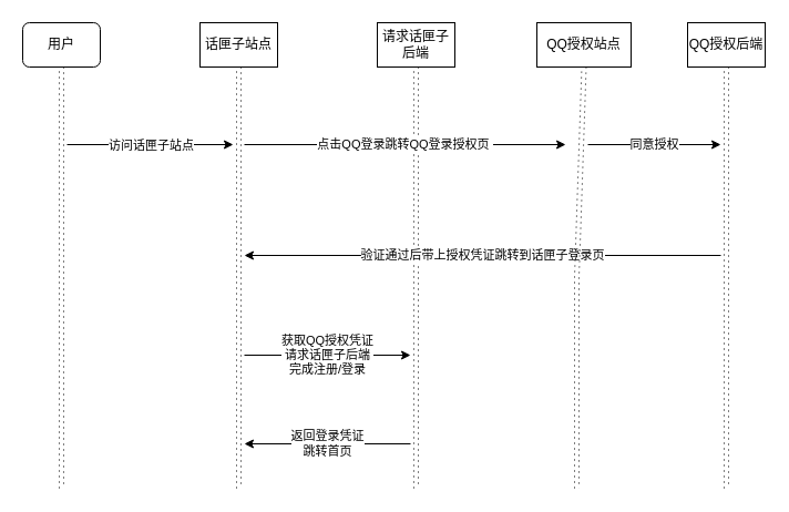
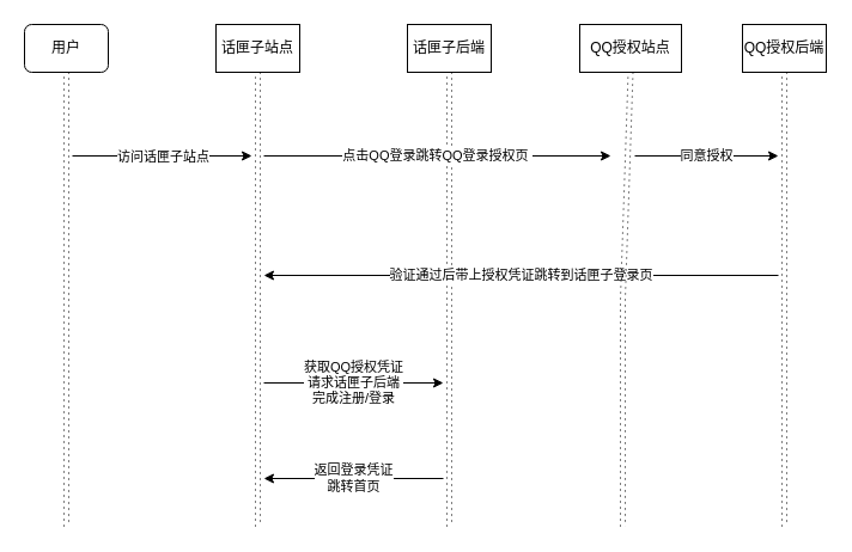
  <mxCell id="0" />
  <mxCell id="1" parent="0" />
  <mxCell id="2" style="edgeStyle=none;shape=link;html=1;exitX=0.5;exitY=1;exitDx=0;exitDy=0;dashed=1;dashPattern=1 4;" edge="1" parent="1" source="3"><mxGeometry relative="1" as="geometry"><mxPoint x="375" y="440" as="targetPoint" /></mxGeometry></mxCell>
- <mxCell id="3" value="请求话匣子后端" style="rounded=0;whiteSpace=wrap;html=1;" vertex="1" parent="1"><mxGeometry x="340" y="20" width="70" height="40" as="geometry" /></mxCell>
+ <mxCell id="3" value="话匣子后端" style="rounded=0;whiteSpace=wrap;html=1;" vertex="1" parent="1"><mxGeometry x="340" y="20" width="70" height="40" as="geometry" /></mxCell>
  <mxCell id="4" style="edgeStyle=none;shape=link;html=1;exitX=0.5;exitY=1;exitDx=0;exitDy=0;dashed=1;dashPattern=1 4;" edge="1" parent="1" source="5"><mxGeometry relative="1" as="geometry"><mxPoint x="215" y="440" as="targetPoint" /></mxGeometry></mxCell>
  <mxCell id="5" value="话匣子站点" style="rounded=0;whiteSpace=wrap;html=1;" vertex="1" parent="1"><mxGeometry x="180" y="20" width="70" height="40" as="geometry" /></mxCell>
  <mxCell id="6" value="QQ授权站点" style="rounded=0;whiteSpace=wrap;html=1;" vertex="1" parent="1"><mxGeometry x="484" y="20" width="85" height="40" as="geometry" /></mxCell>
  <mxCell id="7" style="edgeStyle=none;shape=link;html=1;exitX=0.5;exitY=1;exitDx=0;exitDy=0;dashed=1;dashPattern=1 4;" edge="1" parent="1" source="8"><mxGeometry relative="1" as="geometry"><mxPoint x="655" y="440" as="targetPoint" /></mxGeometry></mxCell>
  <mxCell id="8" value="QQ授权后端" style="rounded=0;whiteSpace=wrap;html=1;" vertex="1" parent="1"><mxGeometry x="620" y="20" width="70" height="40" as="geometry" /></mxCell>
  <mxCell id="9" style="edgeStyle=none;html=1;exitX=0.5;exitY=1;exitDx=0;exitDy=0;shape=link;dashed=1;dashPattern=1 4;" edge="1" parent="1" source="10"><mxGeometry relative="1" as="geometry"><mxPoint x="55" y="440" as="targetPoint" /></mxGeometry></mxCell>
  <mxCell id="10" value="用户" style="whiteSpace=wrap;html=1;rounded=1;" vertex="1" parent="1"><mxGeometry x="20" y="20" width="70" height="40" as="geometry" /></mxCell>
  <mxCell id="11" value="" style="endArrow=classic;html=1;" edge="1" parent="1"><mxGeometry relative="1" as="geometry"><mxPoint x="60" y="130" as="sourcePoint" /><mxPoint x="210" y="130" as="targetPoint" /></mxGeometry></mxCell>
  <mxCell id="12" value="访问话匣子站点" style="edgeLabel;resizable=0;html=1;align=center;verticalAlign=middle;" connectable="0" vertex="1" parent="11"><mxGeometry relative="1" as="geometry" /></mxCell>
  <mxCell id="13" value="点击QQ登录跳转QQ登录授权页&amp;nbsp;" style="edgeStyle=none;orthogonalLoop=1;jettySize=auto;html=1;" edge="1" parent="1"><mxGeometry width="100" relative="1" as="geometry"><mxPoint x="220" y="130" as="sourcePoint" /><mxPoint x="510" y="130" as="targetPoint" /><Array as="points" /></mxGeometry></mxCell>
  <mxCell id="14" value="同意授权" style="edgeStyle=none;orthogonalLoop=1;jettySize=auto;html=1;" edge="1" parent="1"><mxGeometry width="100" relative="1" as="geometry"><mxPoint x="530" y="130" as="sourcePoint" /><mxPoint x="650" y="130" as="targetPoint" /><Array as="points" /></mxGeometry></mxCell>
  <mxCell id="15" value="验证通过后带上授权凭证跳转到话匣子登录页" style="edgeStyle=none;orthogonalLoop=1;jettySize=auto;html=1;" edge="1" parent="1"><mxGeometry width="100" relative="1" as="geometry"><mxPoint x="650" y="230" as="sourcePoint" /><mxPoint x="220" y="230" as="targetPoint" /><Array as="points" /></mxGeometry></mxCell>
  <mxCell id="16" value="获取QQ授权凭证&lt;br&gt;请求话匣子后端&lt;br&gt;完成注册/登录" style="edgeStyle=none;orthogonalLoop=1;jettySize=auto;html=1;" edge="1" parent="1"><mxGeometry width="100" relative="1" as="geometry"><mxPoint x="220" y="320" as="sourcePoint" /><mxPoint x="370" y="320" as="targetPoint" /><Array as="points" /></mxGeometry></mxCell>
  <mxCell id="17" value="返回登录凭证&lt;br&gt;跳转首页" style="edgeStyle=none;orthogonalLoop=1;jettySize=auto;html=1;" edge="1" parent="1"><mxGeometry width="100" relative="1" as="geometry"><mxPoint x="370" y="400" as="sourcePoint" /><mxPoint x="220" y="400" as="targetPoint" /><Array as="points" /></mxGeometry></mxCell>
  <mxCell id="18" style="edgeStyle=none;shape=link;html=1;exitX=0.5;exitY=1;exitDx=0;exitDy=0;dashed=1;dashPattern=1 4;strokeWidth=1;" edge="1" parent="1" source="6"><mxGeometry relative="1" as="geometry"><mxPoint x="520" y="440" as="targetPoint" /><mxPoint x="519" y="60" as="sourcePoint" /><Array as="points"><mxPoint x="520" y="250" /></Array></mxGeometry></mxCell>
